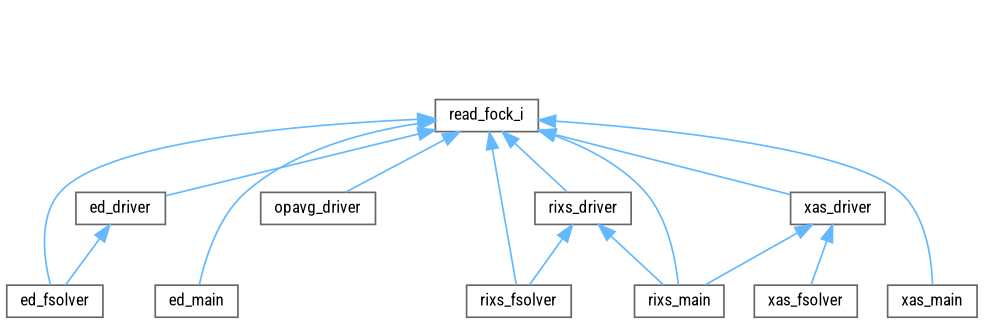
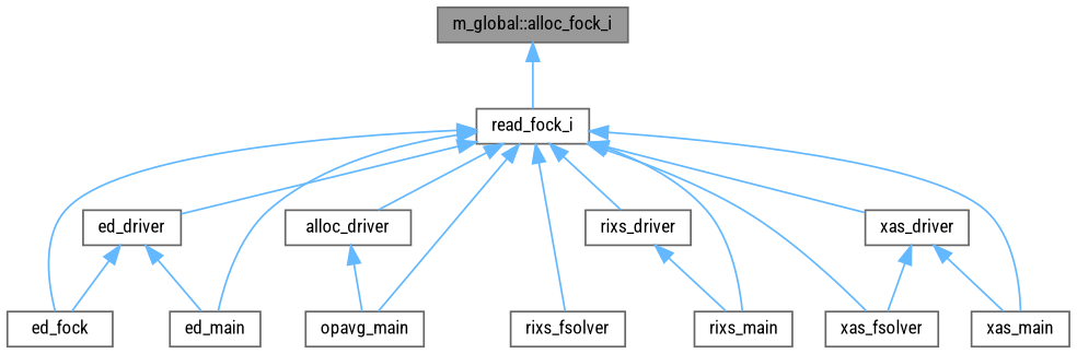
  digraph {
    fontname="Roboto Condensed"
    rankdir=TB
    node [color=grey40 fillcolor=white fontname="Roboto Condensed" fontsize=10 shape=box style=filled]
    edge [color=steelblue1 dir=back fontname="Roboto Condensed" fontsize=10 labelfontname=Helvetica labelfontsize=10 style=solid]
+   n1 [color=gray40 fillcolor=grey60 fontcolor=black height=0.2 label="m_global::alloc_fock_i" width=0.4]
    n2 [height=0.2 label=read_fock_i width=0.4]
    n3 [height=0.2 label=ed_driver width=0.4]
-   n4 [height=0.2 label=ed_fsolver width=0.4]
+   n4 [height=0.2 label=ed_fock width=0.4]
    n5 [height=0.2 label=ed_main width=0.4]
-   n6 [height=0.2 label=opavg_driver width=0.4]
+   n6 [height=0.2 label=alloc_driver width=0.4]
+   n7 [height=0.2 label=opavg_main width=0.4]
    n8 [height=0.2 label=rixs_driver width=0.4]
    n9 [height=0.2 label=rixs_fsolver width=0.4]
    n10 [height=0.2 label=rixs_main width=0.4]
    n11 [height=0.2 label=xas_driver width=0.4]
    n12 [height=0.2 label=xas_fsolver width=0.4]
    n13 [height=0.2 label=xas_main width=0.4]
+   n1 -> n2
    n2 -> n3
    n2 -> n4
    n2 -> n5
    n2 -> n6
+   n2 -> n7
    n2 -> n8
    n2 -> n9
    n2 -> n10
    n2 -> n11
+   n2 -> n12
    n2 -> n13
    n3 -> n4
-   n8 -> n9
+   n3 -> n5
+   n6 -> n7
    n8 -> n10
    n11 -> n12
-   n11 -> n10
+   n11 -> n13
  }
